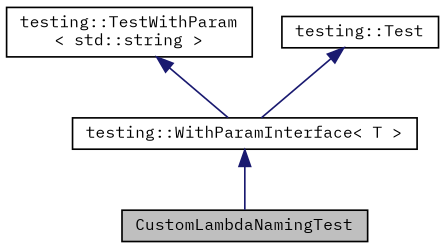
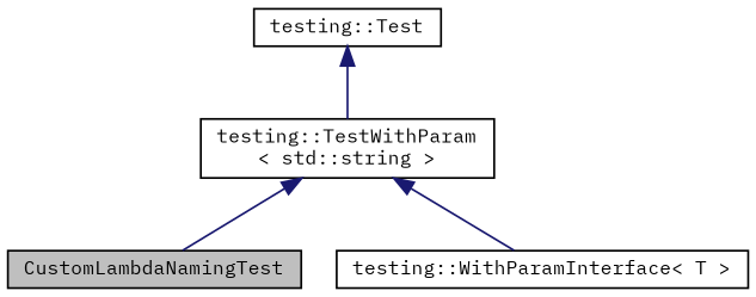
  digraph {
    fontname="IBM Plex Mono"
    node [color=black fillcolor=white fontname="IBM Plex Mono" fontsize=10 shape=record style=filled]
    edge [color=midnightblue dir=back fontname="IBM Plex Mono" fontsize=10 labelfontname=Helvetica labelfontsize=10 style=solid]
    n1 [fillcolor=grey75 fontcolor=black height=0.2 label=CustomLambdaNamingTest width=0.4]
    n2 [height=0.2 label="testing::TestWithParam\l\< std::string \>" width=0.4]
    n3 [height=0.2 label="testing::WithParamInterface\< T \>" width=0.4]
    n4 [height=0.2 label="testing::Test" width=0.4]
-   n3 -> n1
+   n2 -> n1
    n2 -> n3
-   n4 -> n3
+   n4 -> n2
  }
